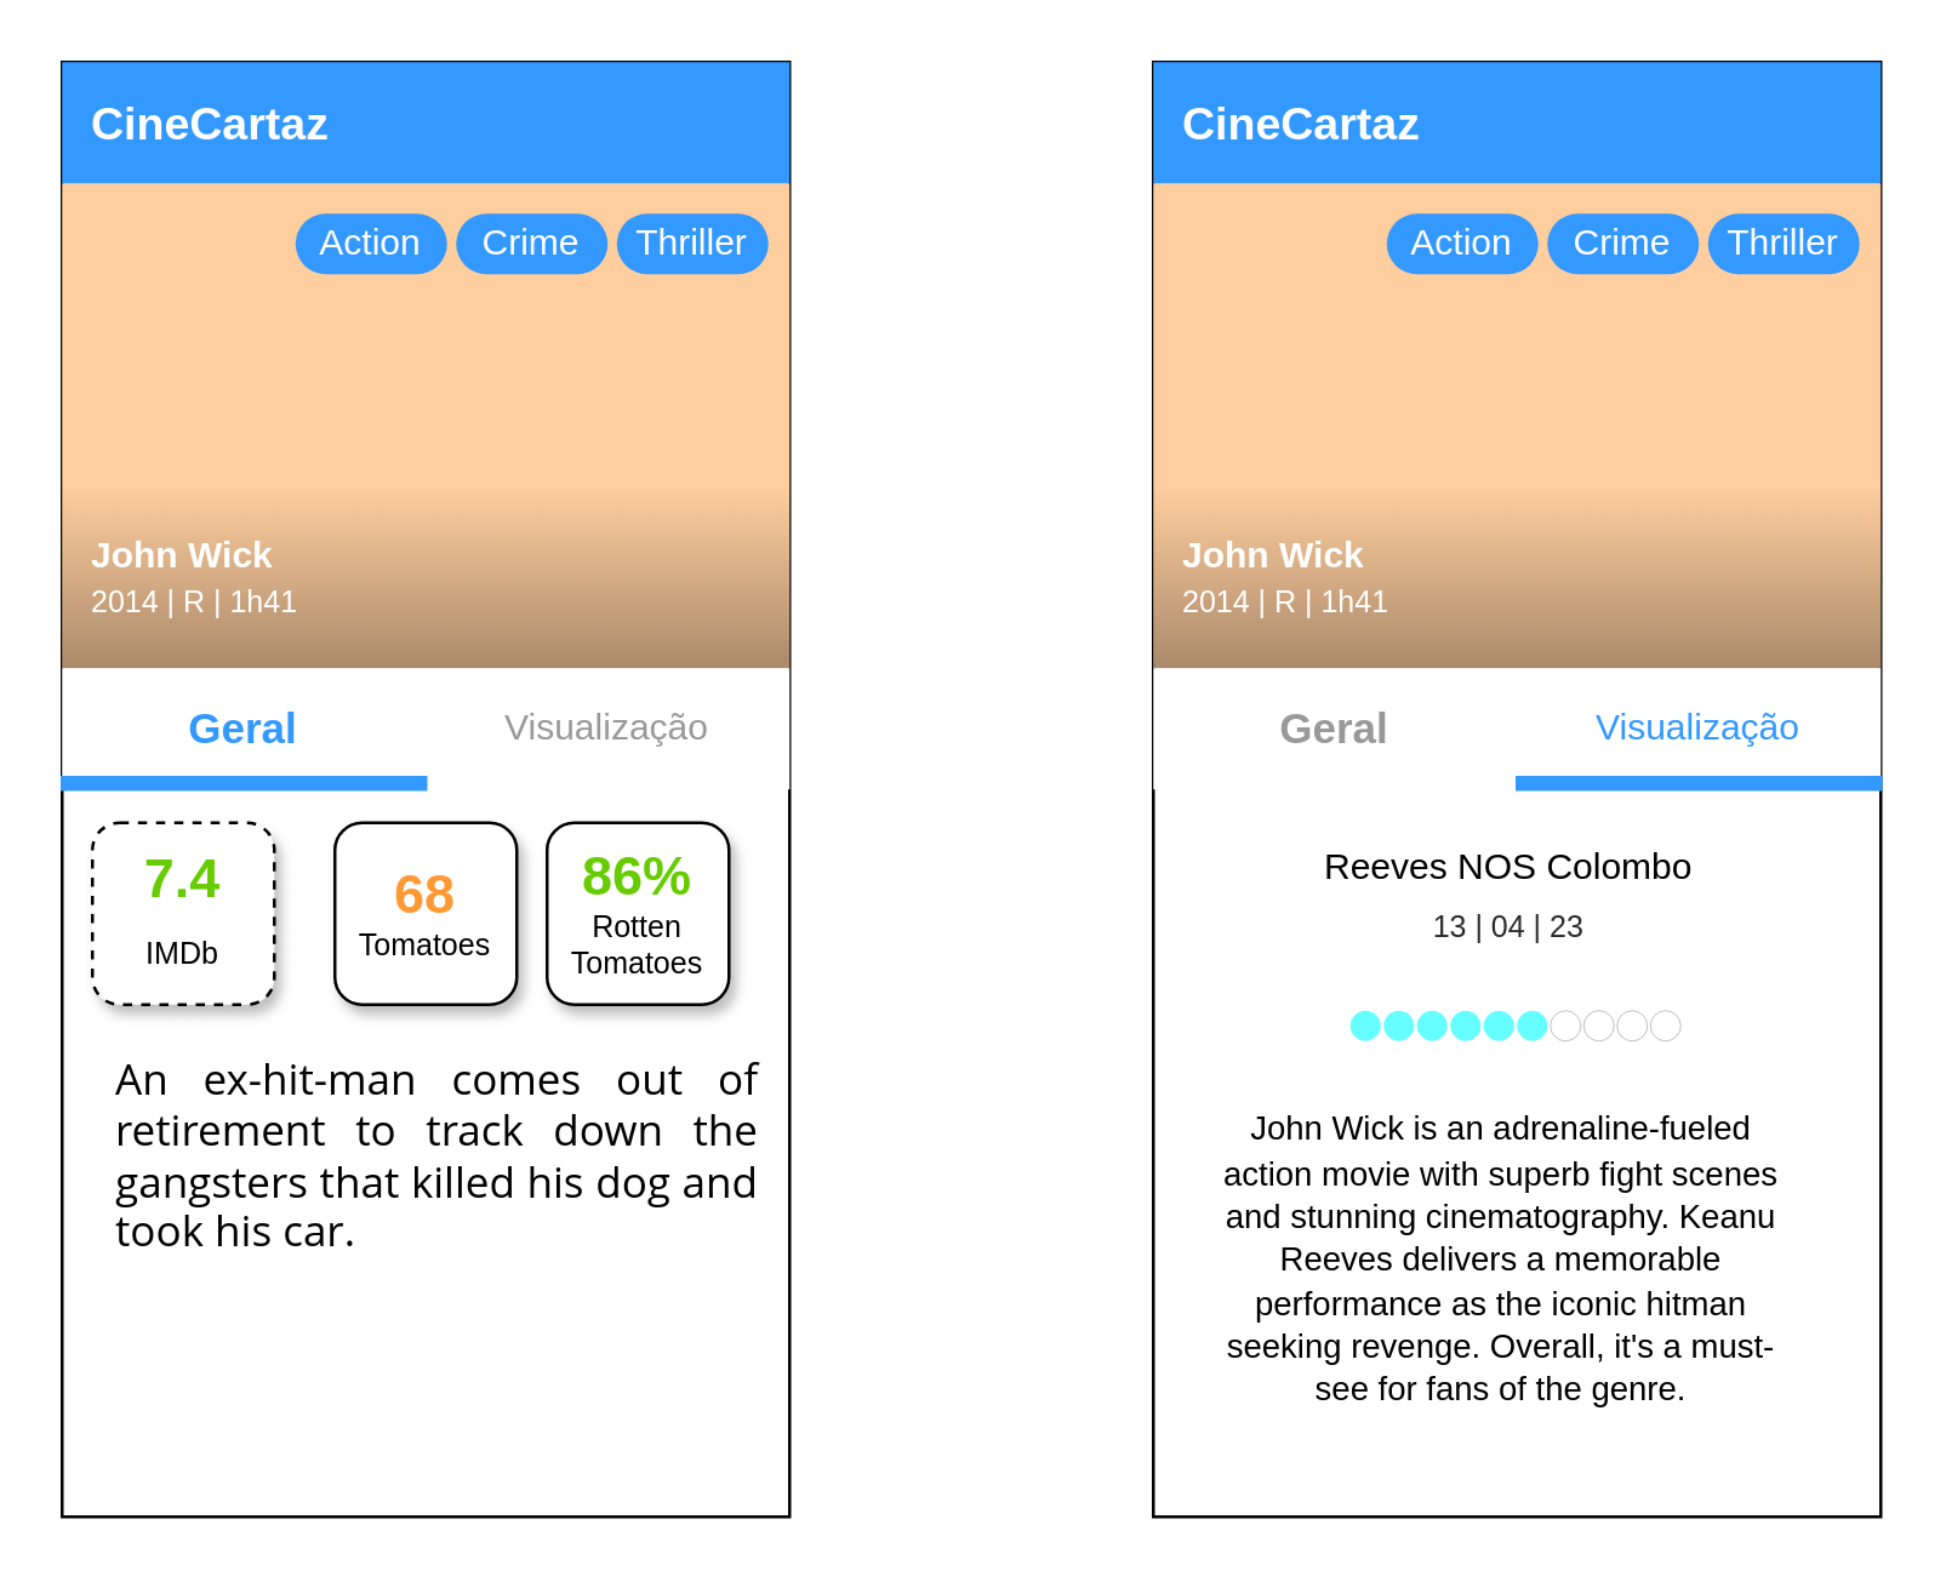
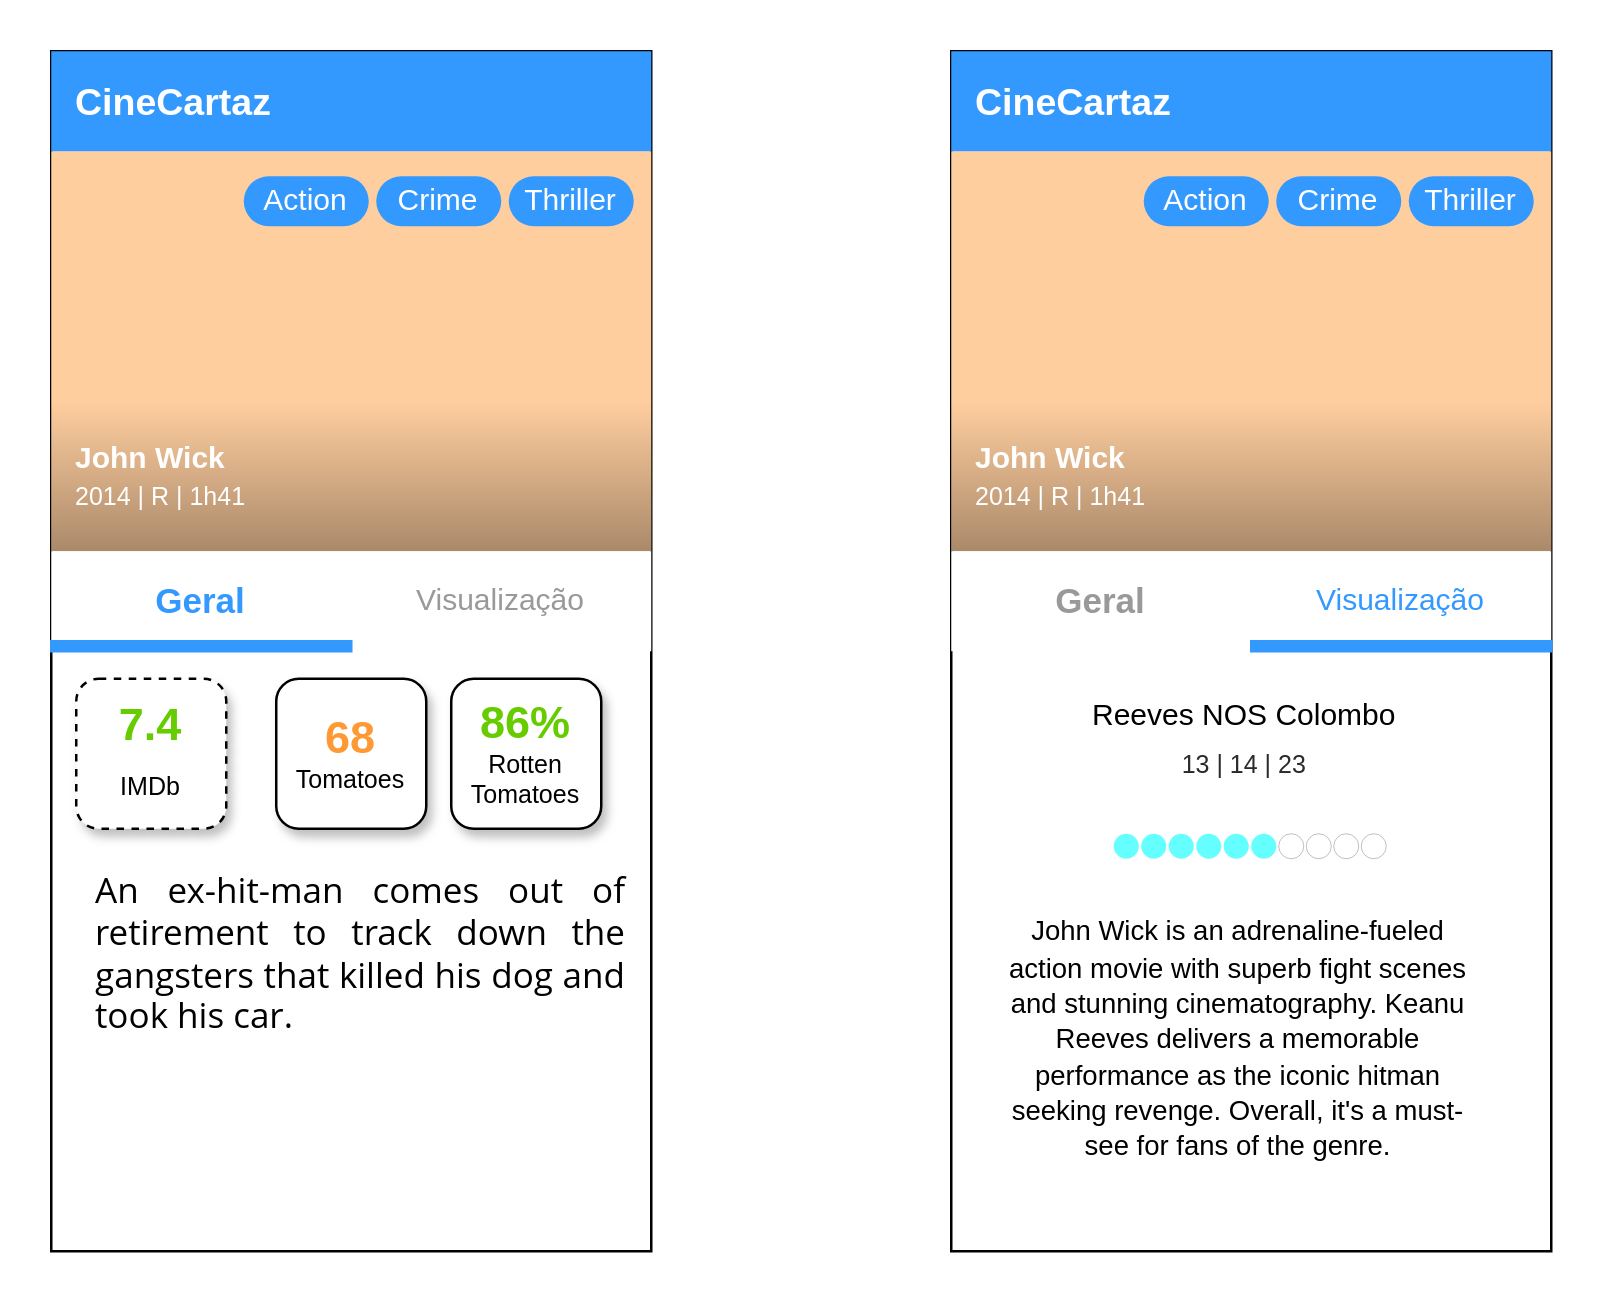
  <mxCell id="0" />
  <mxCell id="1" parent="0" />
  <mxCell id="2" value="" style="rounded=0;whiteSpace=wrap;html=1;shadow=0;fontSize=7;fontColor=default;fillColor=default;gradientColor=none;gradientDirection=south;" parent="1" vertex="1"><mxGeometry x="20" y="20" width="240" height="480" as="geometry" /></mxCell>
  <mxCell id="3" value="" style="rounded=0;whiteSpace=wrap;html=1;gradientColor=none;fillColor=#FFCE9F;strokeColor=none;" parent="1" vertex="1"><mxGeometry x="20" y="60" width="240" height="160" as="geometry" /></mxCell>
  <mxCell id="4" value="&lt;font style=&quot;&quot;&gt;John Wick&lt;br&gt;&lt;/font&gt;&lt;font style=&quot;font-weight: normal; font-size: 10px;&quot;&gt;2014 | R | 1h41&lt;/font&gt;" style="rounded=0;whiteSpace=wrap;html=1;strokeColor=none;gradientColor=#00000055;fillColor=#00000000;gradientDirection=south;fontStyle=1;fontColor=#FFFFFF;align=left;spacingLeft=8;" parent="1" vertex="1"><mxGeometry x="20" y="160" width="240" height="60" as="geometry" /></mxCell>
  <mxCell id="5" value="Action" style="rounded=1;whiteSpace=wrap;html=1;fontColor=#FFFFFF;fillColor=#3399FF;gradientColor=none;gradientDirection=south;arcSize=50;strokeColor=none;shadow=0;" parent="1" vertex="1"><mxGeometry x="97" y="70" width="50" height="20" as="geometry" /></mxCell>
  <mxCell id="6" value="Crime" style="rounded=1;whiteSpace=wrap;html=1;fontColor=#FFFFFF;fillColor=#3399FF;gradientColor=none;gradientDirection=south;arcSize=50;strokeColor=none;" parent="1" vertex="1"><mxGeometry x="150" y="70" width="50" height="20" as="geometry" /></mxCell>
  <mxCell id="7" value="&lt;div style=&quot;text-align: justify;&quot;&gt;&lt;font face=&quot;Open Sans, Arial, sans-serif&quot;&gt;&lt;span style=&quot;font-size: 14px;&quot;&gt;An ex-hit-man comes out of retirement to track down the gangsters that killed his dog and took his car.&lt;/span&gt;&lt;/font&gt;&lt;br&gt;&lt;/div&gt;" style="text;html=1;strokeColor=none;fillColor=none;align=left;verticalAlign=middle;whiteSpace=wrap;rounded=0;fontColor=default;spacingLeft=6;" parent="1" vertex="1"><mxGeometry x="30" y="341" width="220" height="80" as="geometry" /></mxCell>
  <mxCell id="8" value="&lt;font color=&quot;#66cc00&quot;&gt;7.4&lt;/font&gt;&lt;br&gt;&lt;font style=&quot;font-weight: normal; font-size: 10px;&quot;&gt;IMDb&lt;/font&gt;" style="rounded=1;whiteSpace=wrap;html=1;shadow=1;fontSize=18;gradientDirection=south;fontStyle=1;dashed=1;" parent="1" vertex="1"><mxGeometry x="30" y="271" width="60" height="60" as="geometry" /></mxCell>
  <mxCell id="9" value="&lt;span style=&quot;font-size: 18px; font-weight: 700;&quot;&gt;&lt;font color=&quot;#ff9933&quot;&gt;68&lt;/font&gt;&lt;/span&gt;&lt;br style=&quot;font-size: 18px; font-weight: 700;&quot;&gt;Tomatoes" style="rounded=1;whiteSpace=wrap;html=1;shadow=1;fontSize=10;gradientDirection=south;" parent="1" vertex="1"><mxGeometry x="110" y="271" width="60" height="60" as="geometry" /></mxCell>
  <mxCell id="10" value="&lt;span style=&quot;font-size: 18px; font-weight: 700;&quot;&gt;&lt;font color=&quot;#66cc00&quot;&gt;86%&lt;/font&gt;&lt;/span&gt;&lt;br style=&quot;font-size: 18px; font-weight: 700;&quot;&gt;Rotten Tomatoes" style="rounded=1;whiteSpace=wrap;html=1;shadow=1;fontSize=10;gradientDirection=south;" parent="1" vertex="1"><mxGeometry x="180" y="271" width="60" height="60" as="geometry" /></mxCell>
  <mxCell id="11" value="Thriller" style="rounded=1;whiteSpace=wrap;html=1;fontColor=#FFFFFF;fillColor=#3399FF;gradientColor=none;gradientDirection=south;arcSize=50;strokeColor=none;" parent="1" vertex="1"><mxGeometry x="203" y="70" width="50" height="20" as="geometry" /></mxCell>
  <mxCell id="12" value="CineCartaz" style="rounded=0;whiteSpace=wrap;html=1;shadow=0;fontSize=15;fillColor=#3399FF;gradientDirection=south;strokeColor=none;fontStyle=1;align=left;spacingLeft=8;fontColor=#FFFFFF;" parent="1" vertex="1"><mxGeometry x="20" y="20" width="240" height="40" as="geometry" /></mxCell>
  <mxCell id="13" value="Geral" style="rounded=0;whiteSpace=wrap;html=1;shadow=0;fontSize=14;fontColor=#3399FF;fillColor=default;gradientColor=none;gradientDirection=south;fontStyle=1;strokeColor=none;" parent="1" vertex="1"><mxGeometry x="20" y="220" width="120" height="40" as="geometry" /></mxCell>
  <mxCell id="14" value="Visualização" style="rounded=0;whiteSpace=wrap;html=1;shadow=0;fontSize=12;fontColor=#999999;fillColor=default;gradientColor=none;gradientDirection=south;strokeColor=none;" parent="1" vertex="1"><mxGeometry x="140" y="220" width="120" height="40" as="geometry" /></mxCell>
  <mxCell id="15" value="" style="rounded=0;whiteSpace=wrap;html=1;shadow=0;strokeColor=#3399FF;fontSize=12;fontColor=#3399FF;fillColor=#3399FF;gradientColor=none;gradientDirection=south;" parent="1" vertex="1"><mxGeometry x="20" y="256" width="120" height="4" as="geometry" /></mxCell>
  <mxCell id="16" value="" style="rounded=0;whiteSpace=wrap;html=1;shadow=0;fontSize=7;fontColor=default;fillColor=default;gradientColor=none;gradientDirection=south;" parent="1" vertex="1"><mxGeometry x="380" y="20" width="240" height="480" as="geometry" /></mxCell>
  <mxCell id="17" value="" style="rounded=0;whiteSpace=wrap;html=1;gradientColor=none;fillColor=#FFCE9F;strokeColor=none;" parent="1" vertex="1"><mxGeometry x="380" y="60" width="240" height="160" as="geometry" /></mxCell>
  <mxCell id="18" value="&lt;font style=&quot;&quot;&gt;John Wick&lt;br&gt;&lt;/font&gt;&lt;font style=&quot;font-weight: normal; font-size: 10px;&quot;&gt;2014 | R | 1h41&lt;/font&gt;" style="rounded=0;whiteSpace=wrap;html=1;strokeColor=none;gradientColor=#00000055;fillColor=#00000000;gradientDirection=south;fontStyle=1;fontColor=#FFFFFF;align=left;spacingLeft=8;" parent="1" vertex="1"><mxGeometry x="380" y="160" width="240" height="60" as="geometry" /></mxCell>
  <mxCell id="19" value="Action" style="rounded=1;whiteSpace=wrap;html=1;fontColor=#FFFFFF;fillColor=#3399FF;gradientColor=none;gradientDirection=south;arcSize=50;strokeColor=none;shadow=0;" parent="1" vertex="1"><mxGeometry x="457" y="70" width="50" height="20" as="geometry" /></mxCell>
  <mxCell id="20" value="Crime" style="rounded=1;whiteSpace=wrap;html=1;fontColor=#FFFFFF;fillColor=#3399FF;gradientColor=none;gradientDirection=south;arcSize=50;strokeColor=none;" parent="1" vertex="1"><mxGeometry x="510" y="70" width="50" height="20" as="geometry" /></mxCell>
  <mxCell id="21" value="Thriller" style="rounded=1;whiteSpace=wrap;html=1;fontColor=#FFFFFF;fillColor=#3399FF;gradientColor=none;gradientDirection=south;arcSize=50;strokeColor=none;" parent="1" vertex="1"><mxGeometry x="563" y="70" width="50" height="20" as="geometry" /></mxCell>
  <mxCell id="22" value="CineCartaz" style="rounded=0;whiteSpace=wrap;html=1;shadow=0;fontSize=15;fillColor=#3399FF;gradientDirection=south;strokeColor=none;fontStyle=1;align=left;spacingLeft=8;fontColor=#FFFFFF;" parent="1" vertex="1"><mxGeometry x="380" y="20" width="240" height="40" as="geometry" /></mxCell>
  <mxCell id="23" value="&lt;font color=&quot;#999999&quot;&gt;Geral&lt;/font&gt;" style="rounded=0;whiteSpace=wrap;html=1;shadow=0;fontSize=14;fontColor=#3399FF;fillColor=default;gradientColor=none;gradientDirection=south;fontStyle=1;strokeColor=none;" parent="1" vertex="1"><mxGeometry x="380" y="220" width="120" height="40" as="geometry" /></mxCell>
  <mxCell id="24" value="&lt;font color=&quot;#3399ff&quot;&gt;Visualização&lt;/font&gt;" style="rounded=0;whiteSpace=wrap;html=1;shadow=0;fontSize=12;fontColor=#999999;fillColor=default;gradientColor=none;gradientDirection=south;strokeColor=none;" parent="1" vertex="1"><mxGeometry x="500" y="220" width="120" height="40" as="geometry" /></mxCell>
  <mxCell id="25" value="" style="rounded=0;whiteSpace=wrap;html=1;shadow=0;strokeColor=#3399FF;fontSize=12;fontColor=#3399FF;fillColor=#3399FF;gradientColor=none;gradientDirection=south;" parent="1" vertex="1"><mxGeometry x="500" y="256" width="120" height="4" as="geometry" /></mxCell>
  <mxCell id="26" value="Reeves NOS Colombo" style="text;html=1;strokeColor=none;fillColor=none;align=center;verticalAlign=middle;whiteSpace=wrap;rounded=0;" parent="1" vertex="1"><mxGeometry x="405" y="271" width="185" height="30" as="geometry" /></mxCell>
- <mxCell id="27" value="&lt;font color=&quot;#2b2b2b&quot; style=&quot;font-size: 10px;&quot;&gt;13 | 04 | 23&lt;/font&gt;" style="text;html=1;strokeColor=none;fillColor=none;align=center;verticalAlign=middle;whiteSpace=wrap;rounded=0;" parent="1" vertex="1"><mxGeometry x="405" y="290" width="185" height="30" as="geometry" /></mxCell>
+ <mxCell id="27" value="&lt;font color=&quot;#2b2b2b&quot; style=&quot;font-size: 10px;&quot;&gt;13 | 14 | 23&lt;/font&gt;" style="text;html=1;strokeColor=none;fillColor=none;align=center;verticalAlign=middle;whiteSpace=wrap;rounded=0;" parent="1" vertex="1"><mxGeometry x="405" y="290" width="185" height="30" as="geometry" /></mxCell>
  <mxCell id="28" value="" style="ellipse;whiteSpace=wrap;html=1;aspect=fixed;fillStyle=solid;fillColor=#66FFFF;strokeColor=none;" parent="1" vertex="1"><mxGeometry x="445" y="333" width="10" height="10" as="geometry" /></mxCell>
  <mxCell id="29" value="" style="ellipse;whiteSpace=wrap;html=1;aspect=fixed;fillStyle=solid;fillColor=#66FFFF;strokeColor=none;" parent="1" vertex="1"><mxGeometry x="456" y="333" width="10" height="10" as="geometry" /></mxCell>
  <mxCell id="30" value="" style="ellipse;whiteSpace=wrap;html=1;aspect=fixed;fillStyle=solid;fillColor=#66FFFF;strokeColor=none;" parent="1" vertex="1"><mxGeometry x="467" y="333" width="10" height="10" as="geometry" /></mxCell>
  <mxCell id="31" value="" style="ellipse;whiteSpace=wrap;html=1;aspect=fixed;fillStyle=solid;fillColor=#66FFFF;strokeColor=none;" parent="1" vertex="1"><mxGeometry x="478" y="333" width="10" height="10" as="geometry" /></mxCell>
  <mxCell id="32" value="" style="ellipse;whiteSpace=wrap;html=1;aspect=fixed;fillStyle=solid;fillColor=#66FFFF;strokeColor=none;" parent="1" vertex="1"><mxGeometry x="489" y="333" width="10" height="10" as="geometry" /></mxCell>
  <mxCell id="33" value="" style="ellipse;whiteSpace=wrap;html=1;aspect=fixed;fillStyle=solid;fillColor=#66FFFF;strokeColor=none;" parent="1" vertex="1"><mxGeometry x="500" y="333" width="10" height="10" as="geometry" /></mxCell>
  <mxCell id="34" value="" style="ellipse;whiteSpace=wrap;html=1;aspect=fixed;fillStyle=solid;fillColor=none;strokeColor=default;strokeWidth=0;" parent="1" vertex="1"><mxGeometry x="511" y="333" width="10" height="10" as="geometry" /></mxCell>
  <mxCell id="35" value="" style="ellipse;whiteSpace=wrap;html=1;aspect=fixed;fillStyle=solid;fillColor=none;strokeColor=default;strokeWidth=0;" parent="1" vertex="1"><mxGeometry x="522" y="333" width="10" height="10" as="geometry" /></mxCell>
  <mxCell id="36" value="" style="ellipse;whiteSpace=wrap;html=1;aspect=fixed;fillStyle=solid;fillColor=none;strokeColor=default;strokeWidth=0;" parent="1" vertex="1"><mxGeometry x="533" y="333" width="10" height="10" as="geometry" /></mxCell>
  <mxCell id="37" value="" style="ellipse;whiteSpace=wrap;html=1;aspect=fixed;strokeWidth=0;" parent="1" vertex="1"><mxGeometry x="544" y="333" width="10" height="10" as="geometry" /></mxCell>
  <mxCell id="38" value="&lt;div style=&quot;&quot;&gt;&lt;span style=&quot;background-color: initial;&quot;&gt;&lt;font style=&quot;font-size: 11px;&quot;&gt;John Wick is an adrenaline-fueled action movie with superb fight scenes and stunning cinematography. Keanu Reeves delivers a memorable performance as the iconic hitman seeking revenge. Overall, it's a must-see for fans of the genre.&lt;/font&gt;&lt;/span&gt;&lt;/div&gt;" style="text;html=1;strokeColor=none;fillColor=none;align=center;verticalAlign=middle;whiteSpace=wrap;rounded=0;" parent="1" vertex="1"><mxGeometry x="400" y="350" width="190" height="130" as="geometry" /></mxCell>
